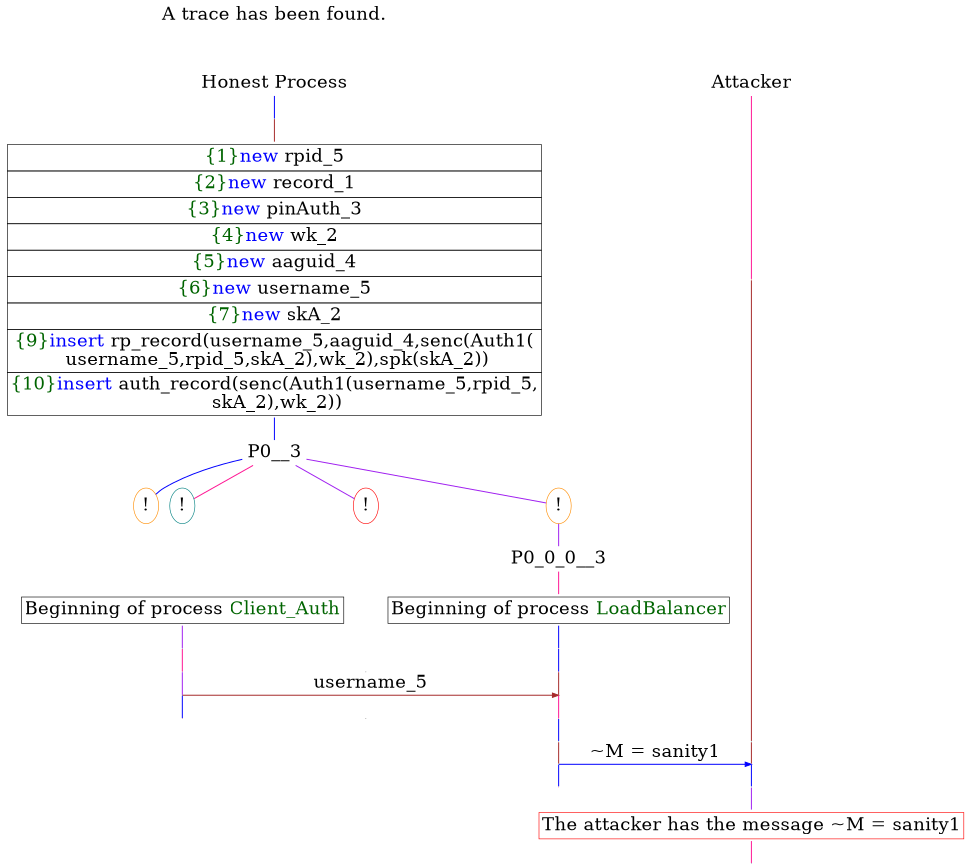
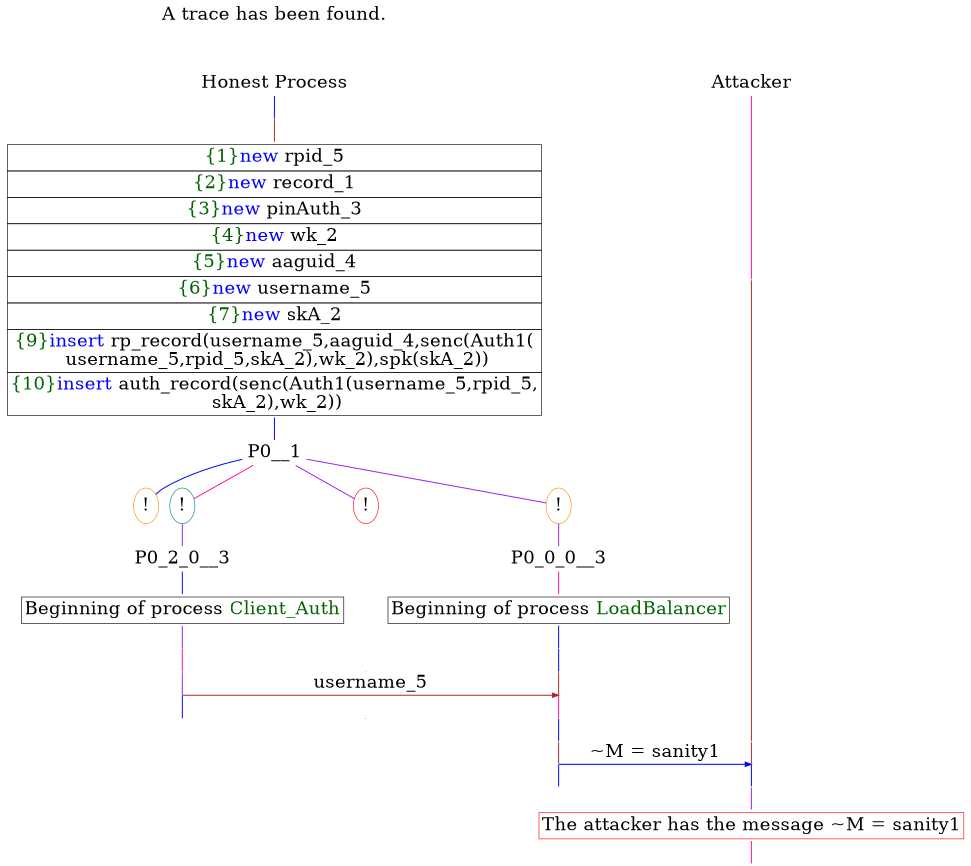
  digraph {
    fontname="DejaVu Serif"
    ordering=out
    node [color=teal fontname="DejaVu Serif" fontsize=30 shape=point]
    edge [arrowhead=none color=blue fontname="DejaVu Serif" fontsize=30 penwidth=1.6 weight=100]
    n1 [height=0 label="Honest Process" shape=plaintext width=0]
    n2 [height=0 label=Attacker shape=plaintext width=0]
    n3 [height=0 label=<<TABLE BORDER="0" CELLBORDER="1" CELLSPACING="0" CELLPADDING="4"> <TR><TD><FONT COLOR="darkgreen">{1}</FONT><FONT COLOR="blue">new </FONT>rpid_5</TD></TR><TR><TD><FONT COLOR="darkgreen">{2}</FONT><FONT COLOR="blue">new </FONT>record_1</TD></TR><TR><TD><FONT COLOR="darkgreen">{3}</FONT><FONT COLOR="blue">new </FONT>pinAuth_3</TD></TR><TR><TD><FONT COLOR="darkgreen">{4}</FONT><FONT COLOR="blue">new </FONT>wk_2</TD></TR><TR><TD><FONT COLOR="darkgreen">{5}</FONT><FONT COLOR="blue">new </FONT>aaguid_4</TD></TR><TR><TD><FONT COLOR="darkgreen">{6}</FONT><FONT COLOR="blue">new </FONT>username_5</TD></TR><TR><TD><FONT COLOR="darkgreen">{7}</FONT><FONT COLOR="blue">new </FONT>skA_2</TD></TR><TR><TD><FONT COLOR="darkgreen">{9}</FONT><FONT COLOR="blue">insert </FONT>rp_record(username_5,aaguid_4,senc(Auth1(<br/> username_5,rpid_5,skA_2),wk_2),spk(skA_2))</TD></TR><TR><TD><FONT COLOR="darkgreen">{10}</FONT><FONT COLOR="blue">insert </FONT>auth_record(senc(Auth1(username_5,rpid_5,<br/> skA_2),wk_2))</TD></TR></TABLE>> shape=plaintext width=0 color=""]
    P__1 [color=red height=0 width=0]
    n5 [color=darkorange height=0 label="!" shape=ellipse width=0]
    n6 [height=0 label="!" shape=ellipse width=0]
    n7 [color=red height=0 label="!" shape=ellipse width=0]
    n8 [color=darkorange height=0 label="!" shape=ellipse width=0]
    P0_2_0__6 [height=0 width=0]
    P0_1__4 [height=0 style=invisible width=0 color=""]
    P0_0_0__6 [color=red height=0 width=0]
    P0_2_0__7 [height=0 width=0]
    P0_0_0__7 [color=red height=0 width=0]
    P0_2_0__8 [color=darkorange height=0 width=0]
    P0_1__5 [height=0 style=invisible width=0 color=""]
    P0_0_0__8 [color=red height=0 width=0]
    P0_0_0__9 [height=0 width=0]
    P__2 [height=0 width=0]
    P0_0_0__10 [height=0 width=0]
    P__3 [height=0 width=0]
    P0_0_0__11 [color=red height=0 width=0]
    P__4 [height=0 width=0]
    P0__1 [height=0 width=0]
-   P0__3 [color=red fixedsize=false height=0 shape=none width=0]
+   P0__3 [color=red fixedsize=false height=0 shape=none width=0 label=P0__1]
+   P0_2_0__3 [color=darkorange fixedsize=false height=0 shape=none width=0]
    P0_0_0__3 [color=darkorange fixedsize=false height=0 shape=none width=0]
    n27 [color=red height=0 label=<<TABLE BORDER="0" CELLBORDER="1" CELLSPACING="0" CELLPADDING="4"> <TR><TD>The attacker has the message ~M = sanity1</TD></TR></TABLE>> shape=plaintext width=0]
    n28 [height=0 label=<A trace has been found.<br/> > shape=plaintext width=0 color=""]
    n29 [height=0 label=<<TABLE BORDER="0" CELLBORDER="1" CELLSPACING="0" CELLPADDING="4"> <TR><TD>Beginning of process <FONT COLOR="darkgreen">Client_Auth</FONT></TD></TR></TABLE>> shape=plaintext width=0 color=""]
    n30 [height=0 label=<<TABLE BORDER="0" CELLBORDER="1" CELLSPACING="0" CELLPADDING="4"> <TR><TD>Beginning of process <FONT COLOR="darkgreen">LoadBalancer</FONT></TD></TR></TABLE>> shape=plaintext width=0 color=""]
    P0_0_0__5 [color=darkorange height=0 width=0]
    P0_2_0__5 [height=0 width=0]
    P__6 [height=0 width=0]
    subgraph sub_1 {
      rank=same
      n1
      n2
    }
    subgraph sub_2 {
      rank=same
      n5
      n6
      n7
      n8
    }
    subgraph sub_3 {
      rank=same
      n3
      P__1
    }
    subgraph sub_4 {
      rank=same
      P0_2_0__6
      P0_1__4
      P0_0_0__6
    }
    subgraph sub_5 {
      rank=same
      P0_2_0__7
      P0_0_0__7
    }
    subgraph sub_6 {
      rank=same
      P0_2_0__8
      P0_1__5
      P0_0_0__8
    }
    subgraph sub_7 {
      rank=same
      P0_0_0__9
      P__2
    }
    subgraph sub_8 {
      rank=same
      P0_0_0__10
      P__3
    }
    subgraph sub_9 {
      rank=same
      P0_0_0__11
      P__4
    }
    n1 -> P0__1
    n2 -> P__1 [color=deeppink]
    n3 -> P0__3
    P__1 -> P__2 [color=brown]
+   n6 -> P0_2_0__3 [color=purple]
    n7 -> P0_1__4 [style=invisible color=""]
    n8 -> P0_0_0__3 [color=purple]
    P0_2_0__6 -> P0_2_0__7 [color=purple]
    P0_1__4 -> P0_1__5 [style=invisible color=""]
    P0_0_0__6 -> P0_0_0__7 [color=brown]
    P0_2_0__7 -> P0_0_0__7 [arrowhead=normal color=brown label=<username_5> weight=""]
    P0_2_0__7 -> P0_2_0__8
    P0_0_0__7 -> P0_0_0__8 [color=deeppink]
    P0_0_0__8 -> P0_0_0__9
    P0_0_0__9 -> P0_0_0__10 [color=brown]
    P__2 -> P__3 [color=brown]
    P0_0_0__10 -> P__3 [arrowhead=normal label=<~M = sanity1> weight=""]
    P0_0_0__10 -> P0_0_0__11
    P__3 -> P__4
    P__4 -> n27 [color=purple]
    P0__1 -> n3 [color=brown]
    P0__3 -> n5 [weight=""]
    P0__3 -> n6 [color=deeppink weight=""]
    P0__3 -> n7 [color=purple weight=""]
    P0__3 -> n8 [color=purple weight=""]
+   P0_2_0__3 -> n29
    P0_0_0__3 -> n30 [color=deeppink]
    n27 -> P__6 [color=deeppink]
    n28 -> n1 [style=invisible color=""]
    n29 -> P0_2_0__5 [color=purple]
    n30 -> P0_0_0__5
    P0_0_0__5 -> P0_0_0__6
    P0_2_0__5 -> P0_2_0__6 [color=deeppink]
  }
